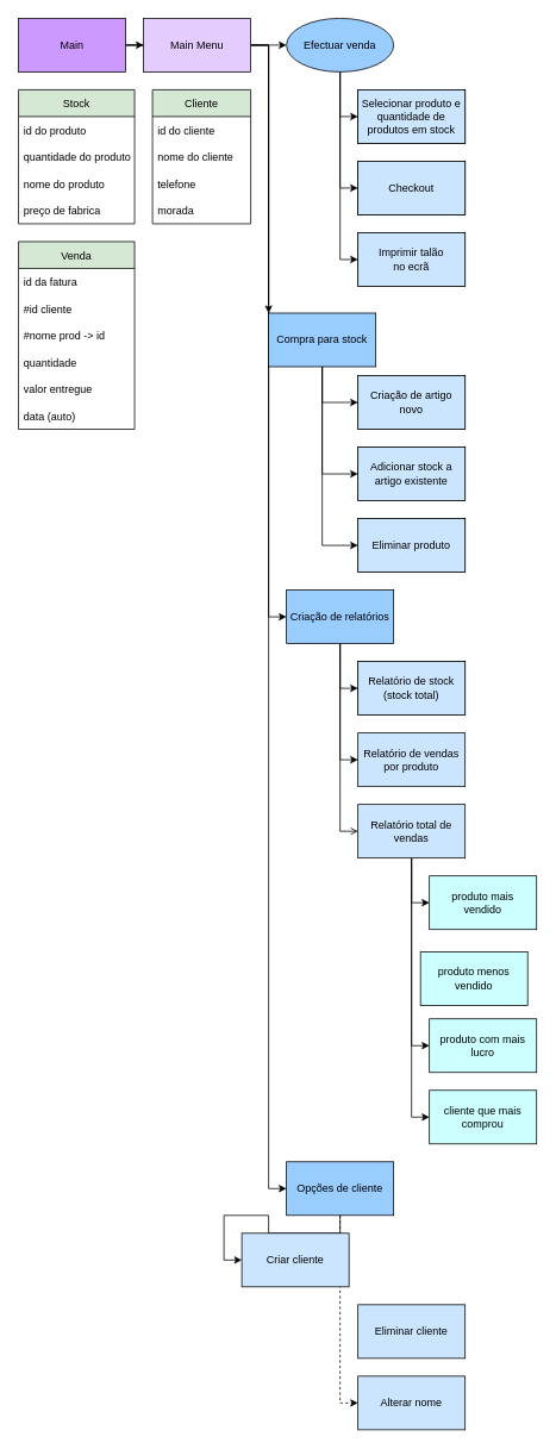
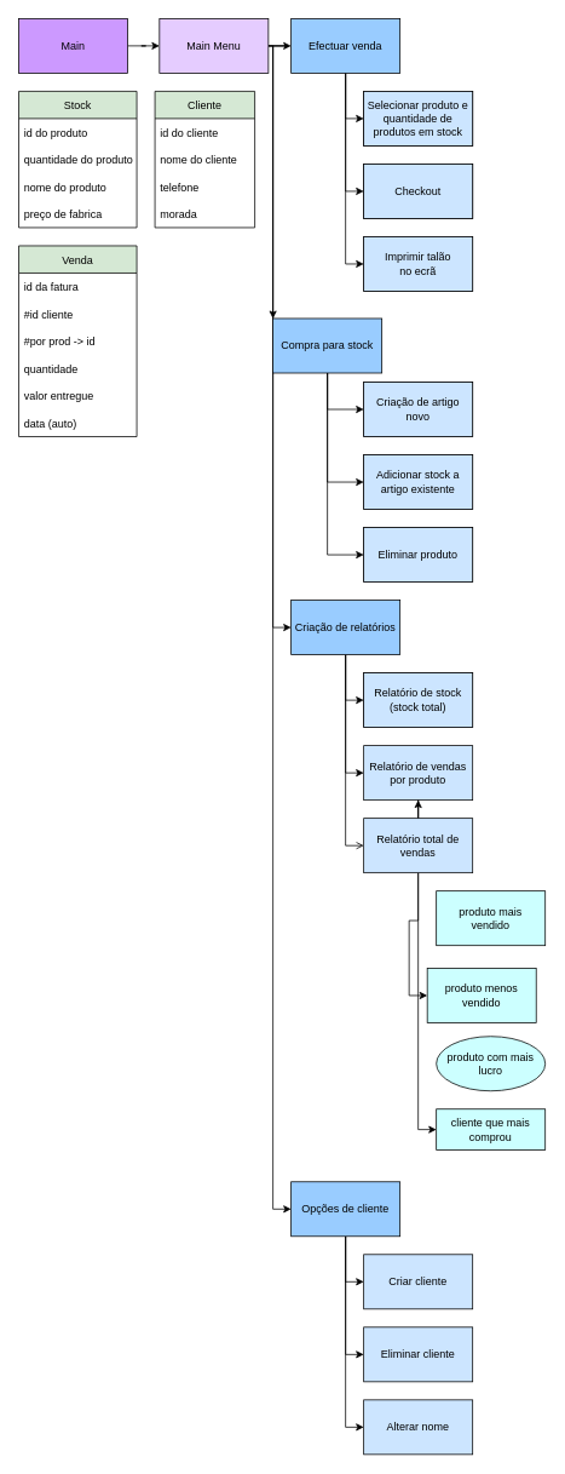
  <mxCell id="0" />
  <mxCell id="1" parent="0" />
  <mxCell id="2" value="" style="edgeStyle=orthogonalEdgeStyle;rounded=0;orthogonalLoop=1;jettySize=auto;html=1;" edge="1" parent="1" source="3" target="8"><mxGeometry relative="1" as="geometry" /></mxCell>
  <mxCell id="3" value="Main" style="rounded=0;whiteSpace=wrap;html=1;fillColor=#CC99FF;" vertex="1" parent="1"><mxGeometry x="20" y="20" width="120" height="60" as="geometry" /></mxCell>
  <mxCell id="4" value="" style="edgeStyle=orthogonalEdgeStyle;rounded=0;orthogonalLoop=1;jettySize=auto;html=1;" edge="1" parent="1" source="8" target="12"><mxGeometry relative="1" as="geometry" /></mxCell>
  <mxCell id="5" value="" style="edgeStyle=orthogonalEdgeStyle;rounded=0;orthogonalLoop=1;jettySize=auto;html=1;" edge="1" parent="1" source="8" target="16"><mxGeometry relative="1" as="geometry"><Array as="points"><mxPoint x="300" y="50" /><mxPoint x="300" y="370" /></Array></mxGeometry></mxCell>
  <mxCell id="6" value="" style="edgeStyle=orthogonalEdgeStyle;rounded=0;orthogonalLoop=1;jettySize=auto;html=1;" edge="1" parent="1" source="8" target="20"><mxGeometry relative="1" as="geometry"><Array as="points"><mxPoint x="300" y="50" /><mxPoint x="300" y="690" /></Array></mxGeometry></mxCell>
  <mxCell id="7" value="" style="edgeStyle=orthogonalEdgeStyle;rounded=0;orthogonalLoop=1;jettySize=auto;html=1;" edge="1" parent="1" source="8" target="24"><mxGeometry relative="1" as="geometry"><Array as="points"><mxPoint x="300" y="50" /><mxPoint x="300" y="1330" /></Array></mxGeometry></mxCell>
- <mxCell id="8" value="Main Menu" style="whiteSpace=wrap;html=1;rounded=0;fillColor=#E5CCFF;" vertex="1" parent="1"><mxGeometry x="160" y="20" width="120" height="60" as="geometry" /></mxCell>
+ <mxCell id="8" value="Main Menu" style="whiteSpace=wrap;html=1;rounded=0;fillColor=#E5CCFF;" vertex="1" parent="1"><mxGeometry x="175" y="20" width="120" height="60" as="geometry" /></mxCell>
  <mxCell id="9" value="" style="edgeStyle=orthogonalEdgeStyle;rounded=0;orthogonalLoop=1;jettySize=auto;html=1;" edge="1" parent="1" source="12" target="25"><mxGeometry relative="1" as="geometry"><Array as="points"><mxPoint x="380" y="130" /></Array></mxGeometry></mxCell>
  <mxCell id="10" value="" style="edgeStyle=orthogonalEdgeStyle;rounded=0;orthogonalLoop=1;jettySize=auto;html=1;entryX=0;entryY=0.5;entryDx=0;entryDy=0;" edge="1" parent="1" source="12" target="26"><mxGeometry relative="1" as="geometry"><mxPoint x="420" y="200" as="targetPoint" /></mxGeometry></mxCell>
  <mxCell id="11" style="edgeStyle=orthogonalEdgeStyle;rounded=0;orthogonalLoop=1;jettySize=auto;html=1;entryX=0;entryY=0.5;entryDx=0;entryDy=0;" edge="1" parent="1" source="12" target="27"><mxGeometry relative="1" as="geometry" /></mxCell>
- <mxCell id="12" value="Efectuar venda" style="ellipse;whiteSpace=wrap;html=1;fillColor=#99CCFF;" vertex="1" parent="1"><mxGeometry x="320" y="20" width="120" height="60" as="geometry" /></mxCell>
+ <mxCell id="12" value="Efectuar venda" style="whiteSpace=wrap;html=1;rounded=0;fillColor=#99CCFF;" vertex="1" parent="1"><mxGeometry x="320" y="20" width="120" height="60" as="geometry" /></mxCell>
  <mxCell id="13" style="edgeStyle=orthogonalEdgeStyle;rounded=0;orthogonalLoop=1;jettySize=auto;html=1;entryX=0;entryY=0.5;entryDx=0;entryDy=0;" edge="1" parent="1" source="16" target="28"><mxGeometry relative="1" as="geometry" /></mxCell>
  <mxCell id="14" style="edgeStyle=orthogonalEdgeStyle;rounded=0;orthogonalLoop=1;jettySize=auto;html=1;entryX=0;entryY=0.5;entryDx=0;entryDy=0;" edge="1" parent="1" source="16" target="29"><mxGeometry relative="1" as="geometry" /></mxCell>
  <mxCell id="15" style="edgeStyle=orthogonalEdgeStyle;rounded=0;orthogonalLoop=1;jettySize=auto;html=1;entryX=0;entryY=0.5;entryDx=0;entryDy=0;" edge="1" parent="1" source="16" target="30"><mxGeometry relative="1" as="geometry" /></mxCell>
  <mxCell id="16" value="Compra para stock" style="whiteSpace=wrap;html=1;rounded=0;fillColor=#99CCFF;" vertex="1" parent="1"><mxGeometry x="300" y="350" width="120" height="60" as="geometry" /></mxCell>
  <mxCell id="17" style="edgeStyle=orthogonalEdgeStyle;rounded=0;orthogonalLoop=1;jettySize=auto;html=1;entryX=0;entryY=0.5;entryDx=0;entryDy=0;" edge="1" parent="1" source="20" target="31"><mxGeometry relative="1" as="geometry" /></mxCell>
  <mxCell id="18" style="edgeStyle=orthogonalEdgeStyle;rounded=0;orthogonalLoop=1;jettySize=auto;html=1;entryX=0;entryY=0.5;entryDx=0;entryDy=0;" edge="1" parent="1" source="20" target="32"><mxGeometry relative="1" as="geometry" /></mxCell>
  <mxCell id="19" style="edgeStyle=orthogonalEdgeStyle;rounded=0;orthogonalLoop=1;jettySize=auto;html=1;entryX=0;entryY=0.5;entryDx=0;entryDy=0;endArrow=open;" edge="1" parent="1" source="20" target="37"><mxGeometry relative="1" as="geometry" /></mxCell>
  <mxCell id="20" value="Criação de relatórios" style="whiteSpace=wrap;html=1;rounded=0;fillColor=#99CCFF;" vertex="1" parent="1"><mxGeometry x="320" y="660" width="120" height="60" as="geometry" /></mxCell>
  <mxCell id="21" style="edgeStyle=orthogonalEdgeStyle;rounded=0;orthogonalLoop=1;jettySize=auto;html=1;entryX=0;entryY=0.5;entryDx=0;entryDy=0;" edge="1" parent="1" source="24" target="42"><mxGeometry relative="1" as="geometry" /></mxCell>
- <mxCell id="23" style="edgeStyle=orthogonalEdgeStyle;rounded=0;orthogonalLoop=1;jettySize=auto;html=1;entryX=0;entryY=0.5;entryDx=0;entryDy=0;dashed=1;" edge="1" parent="1" source="24" target="44"><mxGeometry relative="1" as="geometry" /></mxCell>
+ <mxCell id="22" style="edgeStyle=orthogonalEdgeStyle;rounded=0;orthogonalLoop=1;jettySize=auto;html=1;entryX=0;entryY=0.5;entryDx=0;entryDy=0;" edge="1" parent="1" source="24" target="43"><mxGeometry relative="1" as="geometry" /></mxCell>
+ <mxCell id="23" style="edgeStyle=orthogonalEdgeStyle;rounded=0;orthogonalLoop=1;jettySize=auto;html=1;entryX=0;entryY=0.5;entryDx=0;entryDy=0;" edge="1" parent="1" source="24" target="44"><mxGeometry relative="1" as="geometry" /></mxCell>
  <mxCell id="24" value="Opções de cliente" style="whiteSpace=wrap;html=1;rounded=0;fillColor=#99CCFF;" vertex="1" parent="1"><mxGeometry x="320" y="1300" width="120" height="60" as="geometry" /></mxCell>
  <mxCell id="25" value="Selecionar produto e quantidade de produtos em stock" style="whiteSpace=wrap;html=1;rounded=0;" vertex="1" parent="1"><mxGeometry x="400" y="100" width="120" height="60" as="geometry" /></mxCell>
  <mxCell id="26" value="Checkout" style="whiteSpace=wrap;html=1;rounded=0;" vertex="1" parent="1"><mxGeometry x="400" y="180" width="120" height="60" as="geometry" /></mxCell>
  <mxCell id="27" value="Imprimir talão&lt;br&gt;no ecrã" style="whiteSpace=wrap;html=1;rounded=0;" vertex="1" parent="1"><mxGeometry x="400" y="260" width="120" height="60" as="geometry" /></mxCell>
  <mxCell id="28" value="Criação de artigo novo" style="whiteSpace=wrap;html=1;rounded=0;" vertex="1" parent="1"><mxGeometry x="400" y="420" width="120" height="60" as="geometry" /></mxCell>
  <mxCell id="29" value="Adicionar stock a artigo existente" style="whiteSpace=wrap;html=1;rounded=0;" vertex="1" parent="1"><mxGeometry x="400" y="500" width="120" height="60" as="geometry" /></mxCell>
  <mxCell id="30" value="Eliminar produto" style="whiteSpace=wrap;html=1;rounded=0;" vertex="1" parent="1"><mxGeometry x="400" y="580" width="120" height="60" as="geometry" /></mxCell>
  <mxCell id="31" value="Relatório de stock (stock total)" style="whiteSpace=wrap;html=1;rounded=0;" vertex="1" parent="1"><mxGeometry x="400" y="740" width="120" height="60" as="geometry" /></mxCell>
  <mxCell id="32" value="Relatório de vendas por produto" style="whiteSpace=wrap;html=1;rounded=0;fillColor=#CCE5FF;" vertex="1" parent="1"><mxGeometry x="400" y="820" width="120" height="60" as="geometry" /></mxCell>
- <mxCell id="33" style="edgeStyle=orthogonalEdgeStyle;rounded=0;orthogonalLoop=1;jettySize=auto;html=1;entryX=0;entryY=0.5;entryDx=0;entryDy=0;" edge="1" parent="1" source="37" target="38"><mxGeometry relative="1" as="geometry" /></mxCell>
- <mxCell id="35" style="edgeStyle=orthogonalEdgeStyle;rounded=0;orthogonalLoop=1;jettySize=auto;html=1;entryX=0;entryY=0.5;entryDx=0;entryDy=0;" edge="1" parent="1" source="37" target="40"><mxGeometry relative="1" as="geometry" /></mxCell>
+ <mxCell id="34" style="edgeStyle=orthogonalEdgeStyle;rounded=0;orthogonalLoop=1;jettySize=auto;html=1;entryX=0;entryY=0.5;entryDx=0;entryDy=0;" edge="1" parent="1" source="37" target="39"><mxGeometry relative="1" as="geometry" /></mxCell>
+ <mxCell id="35" style="edgeStyle=orthogonalEdgeStyle;rounded=0;orthogonalLoop=1;jettySize=auto;html=1;" edge="1" parent="1" source="37" target="32"><mxGeometry relative="1" as="geometry" /></mxCell>
  <mxCell id="36" style="edgeStyle=orthogonalEdgeStyle;rounded=0;orthogonalLoop=1;jettySize=auto;html=1;entryX=0;entryY=0.5;entryDx=0;entryDy=0;" edge="1" parent="1" source="37" target="41"><mxGeometry relative="1" as="geometry" /></mxCell>
  <mxCell id="37" value="Relatório total de vendas" style="whiteSpace=wrap;html=1;rounded=0;fillColor=#CCE5FF;" vertex="1" parent="1"><mxGeometry x="400" y="900" width="120" height="60" as="geometry" /></mxCell>
  <mxCell id="38" value="produto mais&lt;br&gt;vendido" style="whiteSpace=wrap;html=1;rounded=0;fillColor=#CCFFFF;" vertex="1" parent="1"><mxGeometry x="480" y="980" width="120" height="60" as="geometry" /></mxCell>
  <mxCell id="39" value="produto menos vendido" style="whiteSpace=wrap;html=1;rounded=0;fillColor=#CCFFFF;" vertex="1" parent="1"><mxGeometry x="470" y="1065" width="120" height="60" as="geometry" /></mxCell>
- <mxCell id="40" value="produto com mais lucro" style="whiteSpace=wrap;html=1;rounded=0;fillColor=#CCFFFF;" vertex="1" parent="1"><mxGeometry x="480" y="1140" width="120" height="60" as="geometry" /></mxCell>
- <mxCell id="41" value="cliente que mais comprou" style="whiteSpace=wrap;html=1;rounded=0;fillColor=#CCFFFF;" vertex="1" parent="1"><mxGeometry x="480" y="1220" width="120" height="60" as="geometry" /></mxCell>
- <mxCell id="42" value="Criar cliente" style="whiteSpace=wrap;html=1;rounded=0;fillColor=#CCE5FF;" vertex="1" parent="1"><mxGeometry x="270" y="1380" width="120" height="60" as="geometry" /></mxCell>
+ <mxCell id="40" value="produto com mais lucro" style="ellipse;whiteSpace=wrap;html=1;fillColor=#CCFFFF;" vertex="1" parent="1"><mxGeometry x="480" y="1140" width="120" height="60" as="geometry" /></mxCell>
+ <mxCell id="41" value="cliente que mais comprou" style="whiteSpace=wrap;html=1;rounded=0;fillColor=#CCFFFF;" vertex="1" parent="1"><mxGeometry x="480" y="1220" width="120" height="45" as="geometry" /></mxCell>
+ <mxCell id="42" value="Criar cliente" style="whiteSpace=wrap;html=1;rounded=0;fillColor=#CCE5FF;" vertex="1" parent="1"><mxGeometry x="400" y="1380" width="120" height="60" as="geometry" /></mxCell>
  <mxCell id="43" value="Eliminar cliente" style="whiteSpace=wrap;html=1;rounded=0;fillColor=#CCE5FF;" vertex="1" parent="1"><mxGeometry x="400" y="1460" width="120" height="60" as="geometry" /></mxCell>
  <mxCell id="44" value="Alterar nome" style="whiteSpace=wrap;html=1;rounded=0;fillColor=#CCE5FF;" vertex="1" parent="1"><mxGeometry x="400" y="1540" width="120" height="60" as="geometry" /></mxCell>
  <mxCell id="45" value="Stock" style="swimlane;fontStyle=0;childLayout=stackLayout;horizontal=1;startSize=30;horizontalStack=0;resizeParent=1;resizeParentMax=0;resizeLast=0;collapsible=1;marginBottom=0;fillColor=#D5E8D4;" vertex="1" parent="1"><mxGeometry x="20" y="100" width="130" height="150" as="geometry"><mxRectangle x="20" y="100" width="60" height="30" as="alternateBounds" /></mxGeometry></mxCell>
  <mxCell id="46" value="id do produto" style="text;strokeColor=none;fillColor=none;align=left;verticalAlign=middle;spacingLeft=4;spacingRight=4;overflow=hidden;points=[[0,0.5],[1,0.5]];portConstraint=eastwest;rotatable=0;" vertex="1" parent="45"><mxGeometry y="30" width="130" height="30" as="geometry" /></mxCell>
  <mxCell id="47" value="quantidade do produto" style="text;strokeColor=none;fillColor=none;align=left;verticalAlign=middle;spacingLeft=4;spacingRight=4;overflow=hidden;points=[[0,0.5],[1,0.5]];portConstraint=eastwest;rotatable=0;" vertex="1" parent="45"><mxGeometry y="60" width="130" height="30" as="geometry" /></mxCell>
  <mxCell id="48" value="nome do produto" style="text;strokeColor=none;fillColor=none;align=left;verticalAlign=middle;spacingLeft=4;spacingRight=4;overflow=hidden;points=[[0,0.5],[1,0.5]];portConstraint=eastwest;rotatable=0;" vertex="1" parent="45"><mxGeometry y="90" width="130" height="30" as="geometry" /></mxCell>
  <mxCell id="49" value="preço de fabrica" style="text;strokeColor=none;fillColor=none;align=left;verticalAlign=middle;spacingLeft=4;spacingRight=4;overflow=hidden;points=[[0,0.5],[1,0.5]];portConstraint=eastwest;rotatable=0;" vertex="1" parent="45"><mxGeometry y="120" width="130" height="30" as="geometry" /></mxCell>
  <mxCell id="50" value="Cliente" style="swimlane;fontStyle=0;childLayout=stackLayout;horizontal=1;startSize=30;horizontalStack=0;resizeParent=1;resizeParentMax=0;resizeLast=0;collapsible=1;marginBottom=0;fillColor=#D5E8D4;" vertex="1" parent="1"><mxGeometry x="170" y="100" width="110" height="150" as="geometry"><mxRectangle x="170" y="100" width="50" height="30" as="alternateBounds" /></mxGeometry></mxCell>
  <mxCell id="51" value="id do cliente" style="text;strokeColor=none;fillColor=none;align=left;verticalAlign=middle;spacingLeft=4;spacingRight=4;overflow=hidden;points=[[0,0.5],[1,0.5]];portConstraint=eastwest;rotatable=0;" vertex="1" parent="50"><mxGeometry y="30" width="110" height="30" as="geometry" /></mxCell>
  <mxCell id="52" value="nome do cliente" style="text;strokeColor=none;fillColor=none;align=left;verticalAlign=middle;spacingLeft=4;spacingRight=4;overflow=hidden;points=[[0,0.5],[1,0.5]];portConstraint=eastwest;rotatable=0;" vertex="1" parent="50"><mxGeometry y="60" width="110" height="30" as="geometry" /></mxCell>
  <mxCell id="53" value="telefone" style="text;strokeColor=none;fillColor=none;align=left;verticalAlign=middle;spacingLeft=4;spacingRight=4;overflow=hidden;points=[[0,0.5],[1,0.5]];portConstraint=eastwest;rotatable=0;" vertex="1" parent="50"><mxGeometry y="90" width="110" height="30" as="geometry" /></mxCell>
  <mxCell id="54" value="morada" style="text;strokeColor=none;fillColor=none;align=left;verticalAlign=middle;spacingLeft=4;spacingRight=4;overflow=hidden;points=[[0,0.5],[1,0.5]];portConstraint=eastwest;rotatable=0;" vertex="1" parent="50"><mxGeometry y="120" width="110" height="30" as="geometry" /></mxCell>
  <mxCell id="55" value="Venda" style="swimlane;fontStyle=0;childLayout=stackLayout;horizontal=1;startSize=30;horizontalStack=0;resizeParent=1;resizeParentMax=0;resizeLast=0;collapsible=1;marginBottom=0;fillColor=#D5E8D4;" vertex="1" parent="1"><mxGeometry x="20" y="270" width="130" height="210" as="geometry" /></mxCell>
  <mxCell id="56" value="id da fatura" style="text;strokeColor=none;fillColor=none;align=left;verticalAlign=middle;spacingLeft=4;spacingRight=4;overflow=hidden;points=[[0,0.5],[1,0.5]];portConstraint=eastwest;rotatable=0;" vertex="1" parent="55"><mxGeometry y="30" width="130" height="30" as="geometry" /></mxCell>
  <mxCell id="57" value="#id cliente" style="text;strokeColor=none;fillColor=none;align=left;verticalAlign=middle;spacingLeft=4;spacingRight=4;overflow=hidden;points=[[0,0.5],[1,0.5]];portConstraint=eastwest;rotatable=0;" vertex="1" parent="55"><mxGeometry y="60" width="130" height="30" as="geometry" /></mxCell>
- <mxCell id="58" value="#nome prod -&gt; id" style="text;strokeColor=none;fillColor=none;align=left;verticalAlign=middle;spacingLeft=4;spacingRight=4;overflow=hidden;points=[[0,0.5],[1,0.5]];portConstraint=eastwest;rotatable=0;" vertex="1" parent="55"><mxGeometry y="90" width="130" height="30" as="geometry" /></mxCell>
+ <mxCell id="58" value="#por prod -&gt; id" style="text;strokeColor=none;fillColor=none;align=left;verticalAlign=middle;spacingLeft=4;spacingRight=4;overflow=hidden;points=[[0,0.5],[1,0.5]];portConstraint=eastwest;rotatable=0;" vertex="1" parent="55"><mxGeometry y="90" width="130" height="30" as="geometry" /></mxCell>
  <mxCell id="59" value="quantidade" style="text;strokeColor=none;fillColor=none;align=left;verticalAlign=middle;spacingLeft=4;spacingRight=4;overflow=hidden;points=[[0,0.5],[1,0.5]];portConstraint=eastwest;rotatable=0;" vertex="1" parent="55"><mxGeometry y="120" width="130" height="30" as="geometry" /></mxCell>
  <mxCell id="60" value="valor entregue" style="text;strokeColor=none;fillColor=none;align=left;verticalAlign=middle;spacingLeft=4;spacingRight=4;overflow=hidden;points=[[0,0.5],[1,0.5]];portConstraint=eastwest;rotatable=0;" vertex="1" parent="55"><mxGeometry y="150" width="130" height="30" as="geometry" /></mxCell>
  <mxCell id="61" value="data (auto)" style="text;strokeColor=none;fillColor=none;align=left;verticalAlign=middle;spacingLeft=4;spacingRight=4;overflow=hidden;points=[[0,0.5],[1,0.5]];portConstraint=eastwest;rotatable=0;" vertex="1" parent="55"><mxGeometry y="180" width="130" height="30" as="geometry" /></mxCell>
  <mxCell id="62" value="Selecionar produto e quantidade de produtos em stock" style="whiteSpace=wrap;html=1;rounded=0;" vertex="1" parent="1"><mxGeometry x="400" y="100" width="120" height="60" as="geometry" /></mxCell>
  <mxCell id="63" value="Checkout" style="whiteSpace=wrap;html=1;rounded=0;" vertex="1" parent="1"><mxGeometry x="400" y="180" width="120" height="60" as="geometry" /></mxCell>
  <mxCell id="64" value="Selecionar produto e quantidade de produtos em stock" style="whiteSpace=wrap;html=1;rounded=0;fillColor=#CCE5FF;" vertex="1" parent="1"><mxGeometry x="400" y="100" width="120" height="60" as="geometry" /></mxCell>
  <mxCell id="65" value="Checkout" style="whiteSpace=wrap;html=1;rounded=0;fillColor=#CCE5FF;" vertex="1" parent="1"><mxGeometry x="400" y="180" width="120" height="60" as="geometry" /></mxCell>
  <mxCell id="66" value="Imprimir talão&lt;br&gt;no ecrã" style="whiteSpace=wrap;html=1;rounded=0;fillColor=#CCE5FF;" vertex="1" parent="1"><mxGeometry x="400" y="260" width="120" height="60" as="geometry" /></mxCell>
  <mxCell id="67" value="Criação de artigo novo" style="whiteSpace=wrap;html=1;rounded=0;fillColor=#CCE5FF;" vertex="1" parent="1"><mxGeometry x="400" y="420" width="120" height="60" as="geometry" /></mxCell>
  <mxCell id="68" value="Adicionar stock a artigo existente" style="whiteSpace=wrap;html=1;rounded=0;fillColor=#CCE5FF;" vertex="1" parent="1"><mxGeometry x="400" y="500" width="120" height="60" as="geometry" /></mxCell>
  <mxCell id="69" value="Eliminar produto" style="whiteSpace=wrap;html=1;rounded=0;fillColor=#CCE5FF;" vertex="1" parent="1"><mxGeometry x="400" y="580" width="120" height="60" as="geometry" /></mxCell>
  <mxCell id="70" value="Relatório de stock (stock total)" style="whiteSpace=wrap;html=1;rounded=0;fillColor=#CCE5FF;" vertex="1" parent="1"><mxGeometry x="400" y="740" width="120" height="60" as="geometry" /></mxCell>
